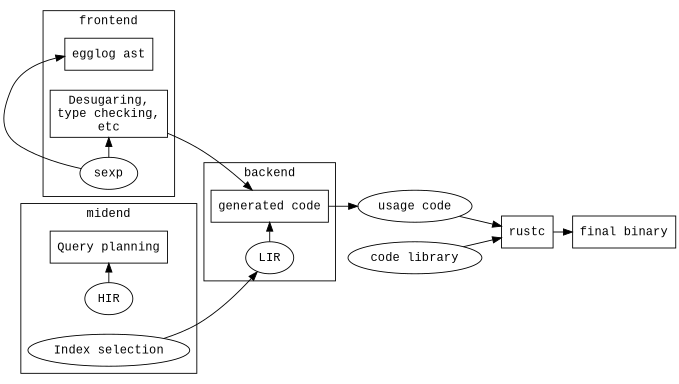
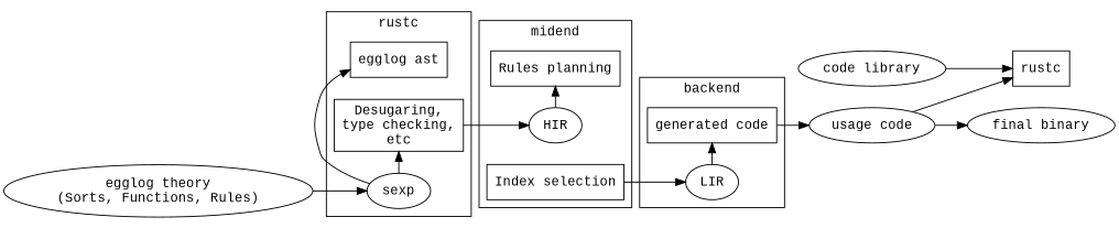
  digraph {
    fontname="Liberation Mono"
    newrank=true
    nodesep=0.3
    rankdir=LR
    ranksep=0.3
    node [fontname="Liberation Mono"]
    edge [fontname="Liberation Mono"]
    sexp
    "egglog ast" [shape=box]
    "Desugaring,\ntype checking,\netc" [shape=rect]
-   "Query planning" [shape=rect]
+   "Query planning" [shape=rect label="Rules planning"]
    HIR
-   "Index selection" [shape=ellipse]
+   "Index selection" [shape=rect]
    LIR
    "generated code" [shape=box]
    "usage code"
+   "egglog theory\n(Sorts, Functions, Rules)"
    rustc [shape=rect]
-   "final binary" [shape=box]
+   "final binary"
    n13 [label="code library"]
    subgraph cluster_1 {
-     label=frontend
+     label=rustc
      rank=same
      sexp
      "egglog ast"
      "Desugaring,\ntype checking,\netc"
    }
    subgraph cluster_2 {
      label=midend
      rank=same
      "Query planning"
      HIR
      "Index selection"
    }
    subgraph cluster_3 {
      label=backend
      rank=same
      LIR
      "generated code"
    }
    sexp -> "egglog ast"
    sexp -> "Desugaring,\ntype checking,\netc"
-   "Desugaring,\ntype checking,\netc" -> "generated code"
+   "Desugaring,\ntype checking,\netc" -> HIR
    HIR -> "Query planning"
    "Index selection" -> LIR
    LIR -> "generated code"
    "generated code" -> "usage code"
    "usage code" -> rustc
-   rustc -> "final binary"
+   "egglog theory\n(Sorts, Functions, Rules)" -> sexp
+   "usage code" -> "final binary"
    n13 -> rustc
  }
